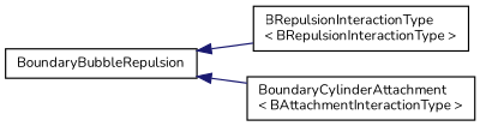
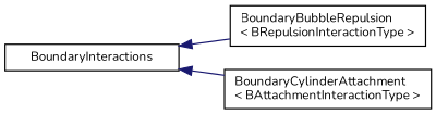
  digraph {
    fontname=Nunito
    rankdir=LR
    node [color=black fillcolor=white fontname=Nunito fontsize=10 shape=record style=filled]
    edge [color=midnightblue dir=back fontname=Nunito fontsize=10 labelfontname=Helvetica labelfontsize=10 style=solid]
-   n1 [height=0.2 label=BoundaryBubbleRepulsion width=0.4]
-   n2 [height=0.2 label="BRepulsionInteractionType\l\< BRepulsionInteractionType \>" width=0.4]
+   n1 [height=0.2 label=BoundaryInteractions width=0.4]
+   n2 [height=0.2 label="BoundaryBubbleRepulsion\l\< BRepulsionInteractionType \>" width=0.4]
    n3 [height=0.2 label="BoundaryCylinderAttachment\l\< BAttachmentInteractionType \>" width=0.4]
    n1 -> n2
    n1 -> n3
  }
